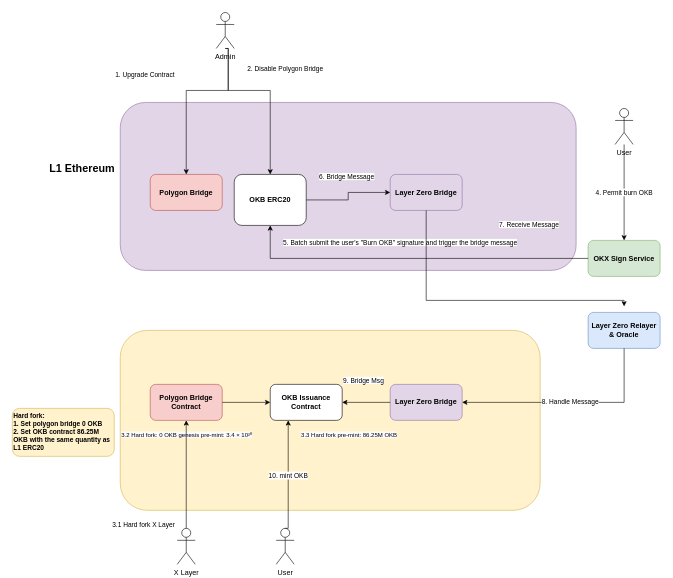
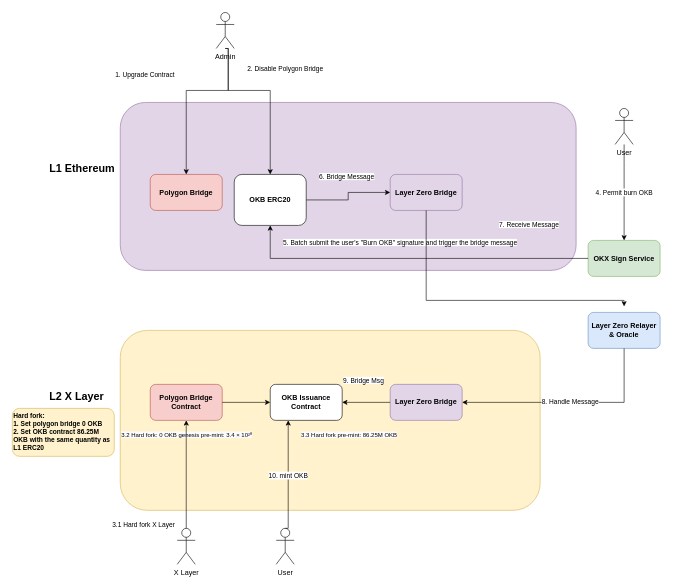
  <mxCell id="0" />
  <mxCell id="1" parent="0" />
  <mxCell id="2" value="" style="rounded=1;whiteSpace=wrap;html=1;fillColor=#e1d5e7;strokeColor=#9673a6;fontSize=16;fontStyle=1;verticalAlign=top;spacingTop=20;container=1;" parent="1" vertex="1"><mxGeometry x="200" y="170" width="760" height="280" as="geometry" /></mxCell>
  <mxCell id="3" value="&lt;meta charset=&quot;utf-8&quot;&gt;&lt;span style=&quot;color: rgb(0, 0, 0); font-family: Helvetica; font-size: 11px; font-style: normal; font-variant-ligatures: normal; font-variant-caps: normal; font-weight: 400; letter-spacing: normal; orphans: 2; text-align: center; text-indent: 0px; text-transform: none; widows: 2; word-spacing: 0px; -webkit-text-stroke-width: 0px; background-color: rgb(255, 255, 255); text-decoration-thickness: initial; text-decoration-style: initial; text-decoration-color: initial; float: none; display: inline !important;&quot;&gt;5. Batch submit the user's &quot;Burn OKB&quot; signature and trigger the bridge message&lt;/span&gt;" style="text;whiteSpace=wrap;html=1;" parent="2" vertex="1"><mxGeometry x="270" y="220" width="420" height="40" as="geometry" /></mxCell>
  <mxCell id="4" value="&lt;meta charset=&quot;utf-8&quot;&gt;&lt;span style=&quot;color: rgb(0, 0, 0); font-family: Helvetica; font-size: 11px; font-style: normal; font-variant-ligatures: normal; font-variant-caps: normal; font-weight: 400; letter-spacing: normal; orphans: 2; text-align: center; text-indent: 0px; text-transform: none; widows: 2; word-spacing: 0px; -webkit-text-stroke-width: 0px; background-color: rgb(255, 255, 255); text-decoration-thickness: initial; text-decoration-style: initial; text-decoration-color: initial; float: none; display: inline !important;&quot;&gt;7. Receive Message&lt;/span&gt;" style="text;whiteSpace=wrap;html=1;" parent="2" vertex="1"><mxGeometry x="630" y="190" width="130" height="40" as="geometry" /></mxCell>
  <mxCell id="5" value="&lt;meta charset=&quot;utf-8&quot;&gt;&lt;span style=&quot;color: rgb(0, 0, 0); font-family: Helvetica; font-size: 11px; font-style: normal; font-variant-ligatures: normal; font-variant-caps: normal; font-weight: 400; letter-spacing: normal; orphans: 2; text-align: center; text-indent: 0px; text-transform: none; widows: 2; word-spacing: 0px; -webkit-text-stroke-width: 0px; background-color: rgb(255, 255, 255); text-decoration-thickness: initial; text-decoration-style: initial; text-decoration-color: initial; float: none; display: inline !important;&quot;&gt;6. Bridge Message&lt;/span&gt;" style="text;whiteSpace=wrap;html=1;" parent="2" vertex="1"><mxGeometry x="330" y="110" width="130" height="40" as="geometry" /></mxCell>
  <mxCell id="6" value="L1 Ethereum" style="text;html=1;strokeColor=none;fillColor=none;align=left;verticalAlign=middle;whiteSpace=wrap;rounded=0;fontSize=18;fontStyle=1;" parent="1" vertex="1"><mxGeometry x="80" y="260" width="130" height="40" as="geometry" /></mxCell>
  <mxCell id="7" value="" style="rounded=1;whiteSpace=wrap;html=1;fillColor=#fff2cc;strokeColor=#d6b656;fontSize=16;fontStyle=1;verticalAlign=top;spacingTop=20;container=1;" parent="1" vertex="1"><mxGeometry x="200" y="550" width="700" height="300" as="geometry" /></mxCell>
  <mxCell id="8" value="&lt;meta charset=&quot;utf-8&quot;&gt;&lt;span style=&quot;color: rgb(0, 0, 0); font-family: Helvetica; font-size: 11px; font-style: normal; font-variant-ligatures: normal; font-variant-caps: normal; font-weight: 400; letter-spacing: normal; orphans: 2; text-align: center; text-indent: 0px; text-transform: none; widows: 2; word-spacing: 0px; -webkit-text-stroke-width: 0px; background-color: rgb(255, 255, 255); text-decoration-thickness: initial; text-decoration-style: initial; text-decoration-color: initial; float: none; display: inline !important;&quot;&gt;9. Bridge Msg&lt;/span&gt;" style="text;whiteSpace=wrap;html=1;" parent="7" vertex="1"><mxGeometry x="370" y="70" width="100" height="40" as="geometry" /></mxCell>
  <mxCell id="9" value="&lt;meta charset=&quot;utf-8&quot;&gt;&lt;span style=&quot;color: rgb(0, 0, 0); font-family: Helvetica; font-size: 10px; font-style: normal; font-variant-ligatures: normal; font-variant-caps: normal; font-weight: 400; letter-spacing: normal; orphans: 2; text-align: center; text-indent: 0px; text-transform: none; widows: 2; word-spacing: 0px; -webkit-text-stroke-width: 0px; background-color: rgb(251, 251, 251); text-decoration-thickness: initial; text-decoration-style: initial; text-decoration-color: initial; float: none; display: inline !important;&quot;&gt;3.2 Hard fork: 0 OKB genesis pre-mint: 3.4 × 10²⁰&lt;/span&gt;" style="text;whiteSpace=wrap;html=1;" parent="7" vertex="1"><mxGeometry y="160" width="250" height="40" as="geometry" /></mxCell>
  <mxCell id="10" value="&lt;meta charset=&quot;utf-8&quot;&gt;&lt;span style=&quot;color: rgb(0, 0, 0); font-family: Helvetica; font-size: 10px; font-style: normal; font-variant-ligatures: normal; font-variant-caps: normal; font-weight: 400; letter-spacing: normal; orphans: 2; text-align: center; text-indent: 0px; text-transform: none; widows: 2; word-spacing: 0px; -webkit-text-stroke-width: 0px; background-color: rgb(251, 251, 251); text-decoration-thickness: initial; text-decoration-style: initial; text-decoration-color: initial; float: none; display: inline !important;&quot;&gt;3.3 Hard fork pre-mint: 86.25M OKB&lt;/span&gt;" style="text;whiteSpace=wrap;html=1;" parent="7" vertex="1"><mxGeometry x="300" y="160" width="190" height="40" as="geometry" /></mxCell>
+ <mxCell id="11" value="L2 X Layer" style="text;html=1;strokeColor=none;fillColor=none;align=left;verticalAlign=middle;whiteSpace=wrap;rounded=0;fontSize=18;fontStyle=1;" parent="1" vertex="1"><mxGeometry x="80" y="640" width="120" height="40" as="geometry" /></mxCell>
  <mxCell id="12" value="Hard fork:&lt;br&gt;1. Set polygon bridge 0 OKB&lt;br&gt;2. Set OKB contract 86.25M OKB with the same quantity as L1 ERC20" style="text;html=1;strokeColor=#d6b656;fillColor=#fff2cc;align=left;verticalAlign=top;whiteSpace=wrap;rounded=1;fontSize=11;fontStyle=1;" parent="1" vertex="1"><mxGeometry x="20" y="680" width="170" height="80" as="geometry" /></mxCell>
  <mxCell id="13" value="Admin" style="shape=umlActor;verticalLabelPosition=bottom;verticalAlign=top;html=1;outlineConnect=0;fillColor=#ffffff;" parent="1" vertex="1"><mxGeometry x="360" y="20" width="30" height="60" as="geometry" /></mxCell>
  <mxCell id="14" value="User" style="shape=umlActor;verticalLabelPosition=bottom;verticalAlign=top;html=1;outlineConnect=0;fillColor=#ffffff;" parent="1" vertex="1"><mxGeometry x="1025" y="180" width="30" height="60" as="geometry" /></mxCell>
  <mxCell id="15" value="OKB ERC20" style="rounded=1;whiteSpace=wrap;html=1;fillColor=#ffffff;strokeColor=#000000;fontSize=12;fontStyle=1;" parent="1" vertex="1"><mxGeometry x="390" y="290" width="120" height="85" as="geometry" /></mxCell>
  <mxCell id="16" value="Polygon Bridge" style="rounded=1;whiteSpace=wrap;html=1;fillColor=#f8cecc;strokeColor=#b85450;fontSize=12;fontStyle=1;" parent="1" vertex="1"><mxGeometry x="250" y="290" width="120" height="60" as="geometry" /></mxCell>
  <mxCell id="17" value="Layer Zero Bridge" style="rounded=1;whiteSpace=wrap;html=1;fillColor=#e1d5e7;strokeColor=#9673a6;fontSize=12;fontStyle=1;" parent="1" vertex="1"><mxGeometry x="650" y="290" width="120" height="60" as="geometry" /></mxCell>
  <mxCell id="18" value="OKX Sign Service" style="rounded=1;whiteSpace=wrap;html=1;fillColor=#d5e8d4;strokeColor=#82b366;fontSize=12;fontStyle=1;" parent="1" vertex="1"><mxGeometry x="980" y="400" width="120" height="60" as="geometry" /></mxCell>
  <mxCell id="19" value="Layer Zero Relayer &amp; Oracle" style="rounded=1;whiteSpace=wrap;html=1;fillColor=#dae8fc;strokeColor=#6c8ebf;fontSize=12;fontStyle=1;" parent="1" vertex="1"><mxGeometry x="980" y="520" width="120" height="60" as="geometry" /></mxCell>
  <mxCell id="20" value="Polygon Bridge Contract" style="rounded=1;whiteSpace=wrap;html=1;fillColor=#f8cecc;strokeColor=#b85450;fontSize=12;fontStyle=1;" parent="1" vertex="1"><mxGeometry x="250" y="640" width="120" height="60" as="geometry" /></mxCell>
  <mxCell id="21" value="OKB Issuance Contract" style="rounded=1;whiteSpace=wrap;html=1;fillColor=#ffffff;strokeColor=#000000;fontSize=12;fontStyle=1;" parent="1" vertex="1"><mxGeometry x="450" y="640" width="120" height="60" as="geometry" /></mxCell>
  <mxCell id="22" value="Layer Zero Bridge" style="rounded=1;whiteSpace=wrap;html=1;fillColor=#e1d5e7;strokeColor=#9673a6;fontSize=12;fontStyle=1;" parent="1" vertex="1"><mxGeometry x="650" y="640" width="120" height="60" as="geometry" /></mxCell>
  <mxCell id="23" value="X Layer" style="shape=umlActor;verticalLabelPosition=bottom;verticalAlign=top;html=1;outlineConnect=0;fillColor=#ffffff;" parent="1" vertex="1"><mxGeometry x="295" y="880" width="30" height="60" as="geometry" /></mxCell>
  <mxCell id="24" value="User" style="shape=umlActor;verticalLabelPosition=bottom;verticalAlign=top;html=1;outlineConnect=0;fillColor=#ffffff;" parent="1" vertex="1"><mxGeometry x="460" y="880" width="30" height="60" as="geometry" /></mxCell>
  <mxCell id="25" value="" style="edgeStyle=orthogonalEdgeStyle;rounded=0;orthogonalLoop=1;jettySize=auto;html=1;exitX=0.5;exitY=1;exitDx=0;exitDy=0;entryX=0.5;entryY=0;entryDx=0;entryDy=0;labelBackgroundColor=#ffffff;" parent="1" source="13" target="15" edge="1"><mxGeometry relative="1" as="geometry"><Array as="points"><mxPoint x="380" y="80" /><mxPoint x="380" y="150" /><mxPoint x="450" y="150" /></Array></mxGeometry></mxCell>
  <mxCell id="26" value="" style="edgeStyle=orthogonalEdgeStyle;rounded=0;orthogonalLoop=1;jettySize=auto;html=1;exitX=0.5;exitY=1;exitDx=0;exitDy=0;entryX=0.5;entryY=0;entryDx=0;entryDy=0;labelBackgroundColor=#ffffff;" parent="1" source="13" target="16" edge="1"><mxGeometry relative="1" as="geometry"><Array as="points"><mxPoint x="380" y="80" /><mxPoint x="380" y="150" /><mxPoint x="310" y="150" /></Array></mxGeometry></mxCell>
  <mxCell id="27" value="" style="edgeStyle=orthogonalEdgeStyle;rounded=0;orthogonalLoop=1;jettySize=auto;html=1;exitX=0.5;exitY=0;exitDx=0;exitDy=0;entryX=0.5;entryY=1;entryDx=0;entryDy=0;labelBackgroundColor=#ffffff;" parent="1" source="23" target="20" edge="1"><mxGeometry relative="1" as="geometry" /></mxCell>
  <mxCell id="28" value="4. Permit burn OKB" style="edgeStyle=orthogonalEdgeStyle;rounded=0;orthogonalLoop=1;jettySize=auto;html=1;exitX=0.5;exitY=1;exitDx=0;exitDy=0;entryX=0.5;entryY=0;entryDx=0;entryDy=0;labelBackgroundColor=#ffffff;" parent="1" source="14" target="18" edge="1"><mxGeometry relative="1" as="geometry"><Array as="points"><mxPoint x="1040" y="270" /><mxPoint x="1040" y="270" /></Array></mxGeometry></mxCell>
  <mxCell id="29" value="" style="edgeStyle=orthogonalEdgeStyle;rounded=0;orthogonalLoop=1;jettySize=auto;html=1;exitX=0;exitY=0.5;exitDx=0;exitDy=0;entryX=0.5;entryY=1;entryDx=0;entryDy=0;labelBackgroundColor=#ffffff;" parent="1" source="18" target="15" edge="1"><mxGeometry relative="1" as="geometry"><Array as="points"><mxPoint x="450" y="430" /></Array></mxGeometry></mxCell>
  <mxCell id="30" value="" style="edgeStyle=orthogonalEdgeStyle;rounded=0;orthogonalLoop=1;jettySize=auto;html=1;exitX=1;exitY=0.5;exitDx=0;exitDy=0;entryX=0;entryY=0.5;entryDx=0;entryDy=0;strokeStyle=dashed;labelBackgroundColor=#ffffff;" parent="1" source="15" target="17" edge="1"><mxGeometry x="0.286" relative="1" as="geometry"><mxPoint as="offset" /></mxGeometry></mxCell>
  <mxCell id="31" value="" style="edgeStyle=orthogonalEdgeStyle;rounded=0;orthogonalLoop=1;jettySize=auto;html=1;exitX=0.5;exitY=1;exitDx=0;exitDy=0;labelBackgroundColor=#ffffff;" parent="1" source="17" edge="1"><mxGeometry relative="1" as="geometry"><Array as="points"><mxPoint x="710" y="500" /><mxPoint x="1040" y="500" /></Array><mxPoint x="1040" y="510" as="targetPoint" /></mxGeometry></mxCell>
  <mxCell id="32" value="8. Handle Message" style="edgeStyle=orthogonalEdgeStyle;rounded=0;orthogonalLoop=1;jettySize=auto;html=1;exitX=0.5;exitY=1;exitDx=0;exitDy=0;entryX=1;entryY=0.5;entryDx=0;entryDy=0;labelBackgroundColor=#ffffff;" parent="1" source="19" target="22" edge="1"><mxGeometry relative="1" as="geometry" /></mxCell>
  <mxCell id="33" value="" style="edgeStyle=orthogonalEdgeStyle;rounded=0;orthogonalLoop=1;jettySize=auto;html=1;exitX=0;exitY=0.5;exitDx=0;exitDy=0;entryX=1;entryY=0.5;entryDx=0;entryDy=0;strokeStyle=dashed;labelBackgroundColor=#ffffff;" parent="1" source="22" target="21" edge="1"><mxGeometry relative="1" as="geometry" /></mxCell>
  <mxCell id="34" value="10. mint OKB" style="edgeStyle=orthogonalEdgeStyle;rounded=0;orthogonalLoop=1;jettySize=auto;html=1;exitX=0.5;exitY=0;exitDx=0;exitDy=0;labelBackgroundColor=#ffffff;entryX=0.25;entryY=1;entryDx=0;entryDy=0;" parent="1" source="24" target="21" edge="1"><mxGeometry relative="1" as="geometry"><mxPoint x="465" y="735" as="targetPoint" /><Array as="points"><mxPoint x="480" y="880" /></Array></mxGeometry></mxCell>
  <mxCell id="35" value="" style="edgeStyle=orthogonalEdgeStyle;rounded=0;orthogonalLoop=1;jettySize=auto;html=1;exitX=1;exitY=0.5;exitDx=0;exitDy=0;entryX=0;entryY=0.5;entryDx=0;entryDy=0;strokeStyle=dashed;" parent="1" source="20" target="21" edge="1"><mxGeometry relative="1" as="geometry" /></mxCell>
  <mxCell id="36" value="&lt;meta charset=&quot;utf-8&quot;&gt;&lt;span style=&quot;color: rgb(0, 0, 0); font-family: Helvetica; font-size: 11px; font-style: normal; font-variant-ligatures: normal; font-variant-caps: normal; font-weight: 400; letter-spacing: normal; orphans: 2; text-align: center; text-indent: 0px; text-transform: none; widows: 2; word-spacing: 0px; -webkit-text-stroke-width: 0px; background-color: rgb(255, 255, 255); text-decoration-thickness: initial; text-decoration-style: initial; text-decoration-color: initial; float: none; display: inline !important;&quot;&gt;2. Disable Polygon Bridge&lt;/span&gt;" style="text;whiteSpace=wrap;html=1;" parent="1" vertex="1"><mxGeometry x="410" width="160" height="40" as="geometry" y="100" /></mxCell>
  <mxCell id="37" value="&lt;meta charset=&quot;utf-8&quot;&gt;&lt;span style=&quot;color: rgb(0, 0, 0); font-family: Helvetica; font-size: 11px; font-style: normal; font-variant-ligatures: normal; font-variant-caps: normal; font-weight: 400; letter-spacing: normal; orphans: 2; text-align: center; text-indent: 0px; text-transform: none; widows: 2; word-spacing: 0px; -webkit-text-stroke-width: 0px; background-color: rgb(255, 255, 255); text-decoration-thickness: initial; text-decoration-style: initial; text-decoration-color: initial; float: none; display: inline !important;&quot;&gt;1. Upgrade Contract&lt;/span&gt;" style="text;whiteSpace=wrap;html=1;" parent="1" vertex="1"><mxGeometry x="190" y="110" width="130" height="40" as="geometry" /></mxCell>
  <mxCell id="38" value="&lt;meta charset=&quot;utf-8&quot;&gt;&lt;span style=&quot;color: rgb(0, 0, 0); font-family: Helvetica; font-size: 11px; font-style: normal; font-variant-ligatures: normal; font-variant-caps: normal; font-weight: 400; letter-spacing: normal; orphans: 2; text-align: center; text-indent: 0px; text-transform: none; widows: 2; word-spacing: 0px; -webkit-text-stroke-width: 0px; background-color: rgb(255, 255, 255); text-decoration-thickness: initial; text-decoration-style: initial; text-decoration-color: initial; float: none; display: inline !important;&quot;&gt;3.1 Hard fork X Layer&lt;/span&gt;" style="text;whiteSpace=wrap;html=1;" parent="1" vertex="1"><mxGeometry x="185" y="860" width="140" height="40" as="geometry" /></mxCell>
